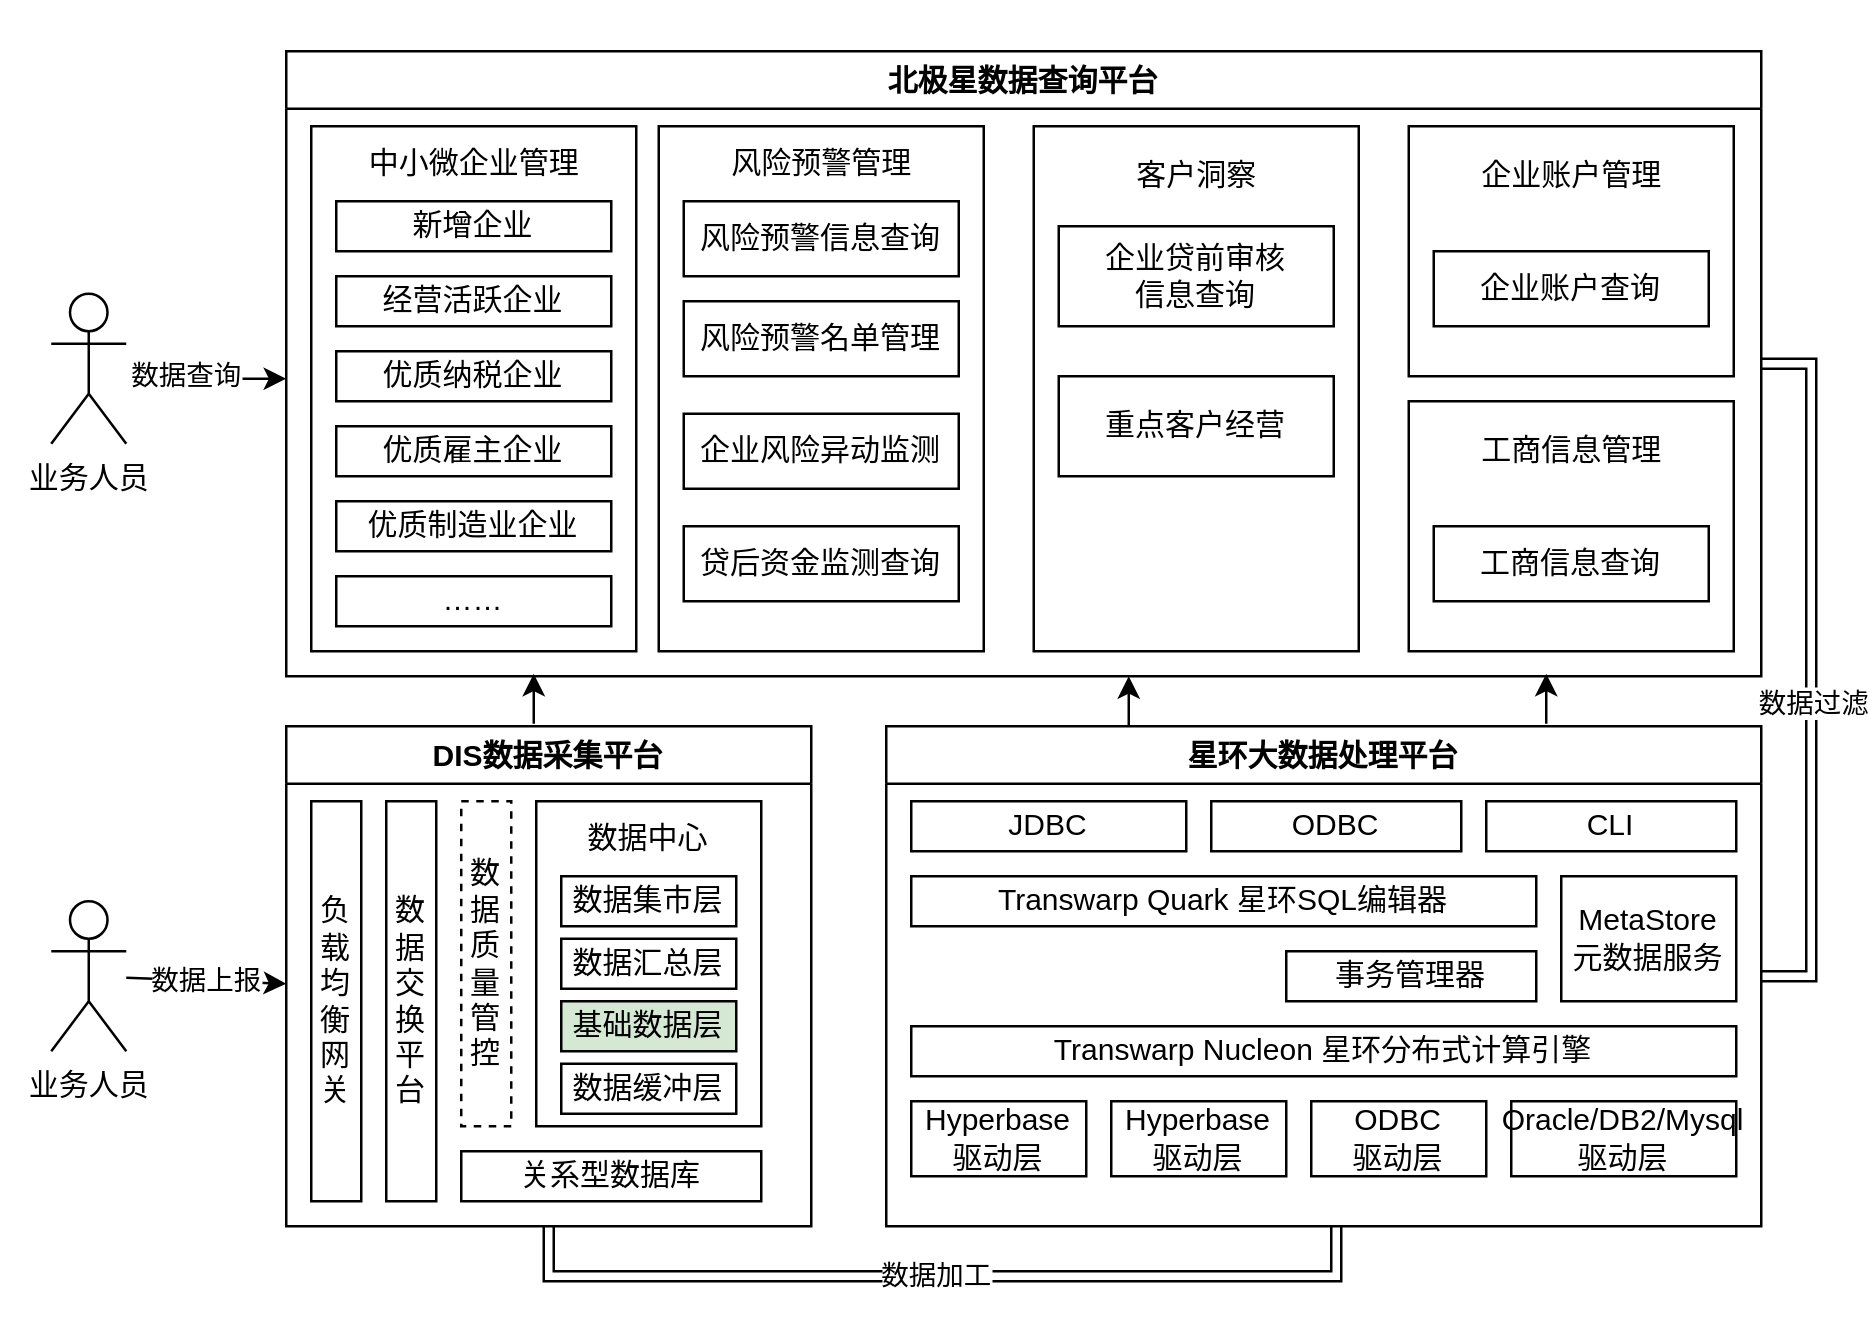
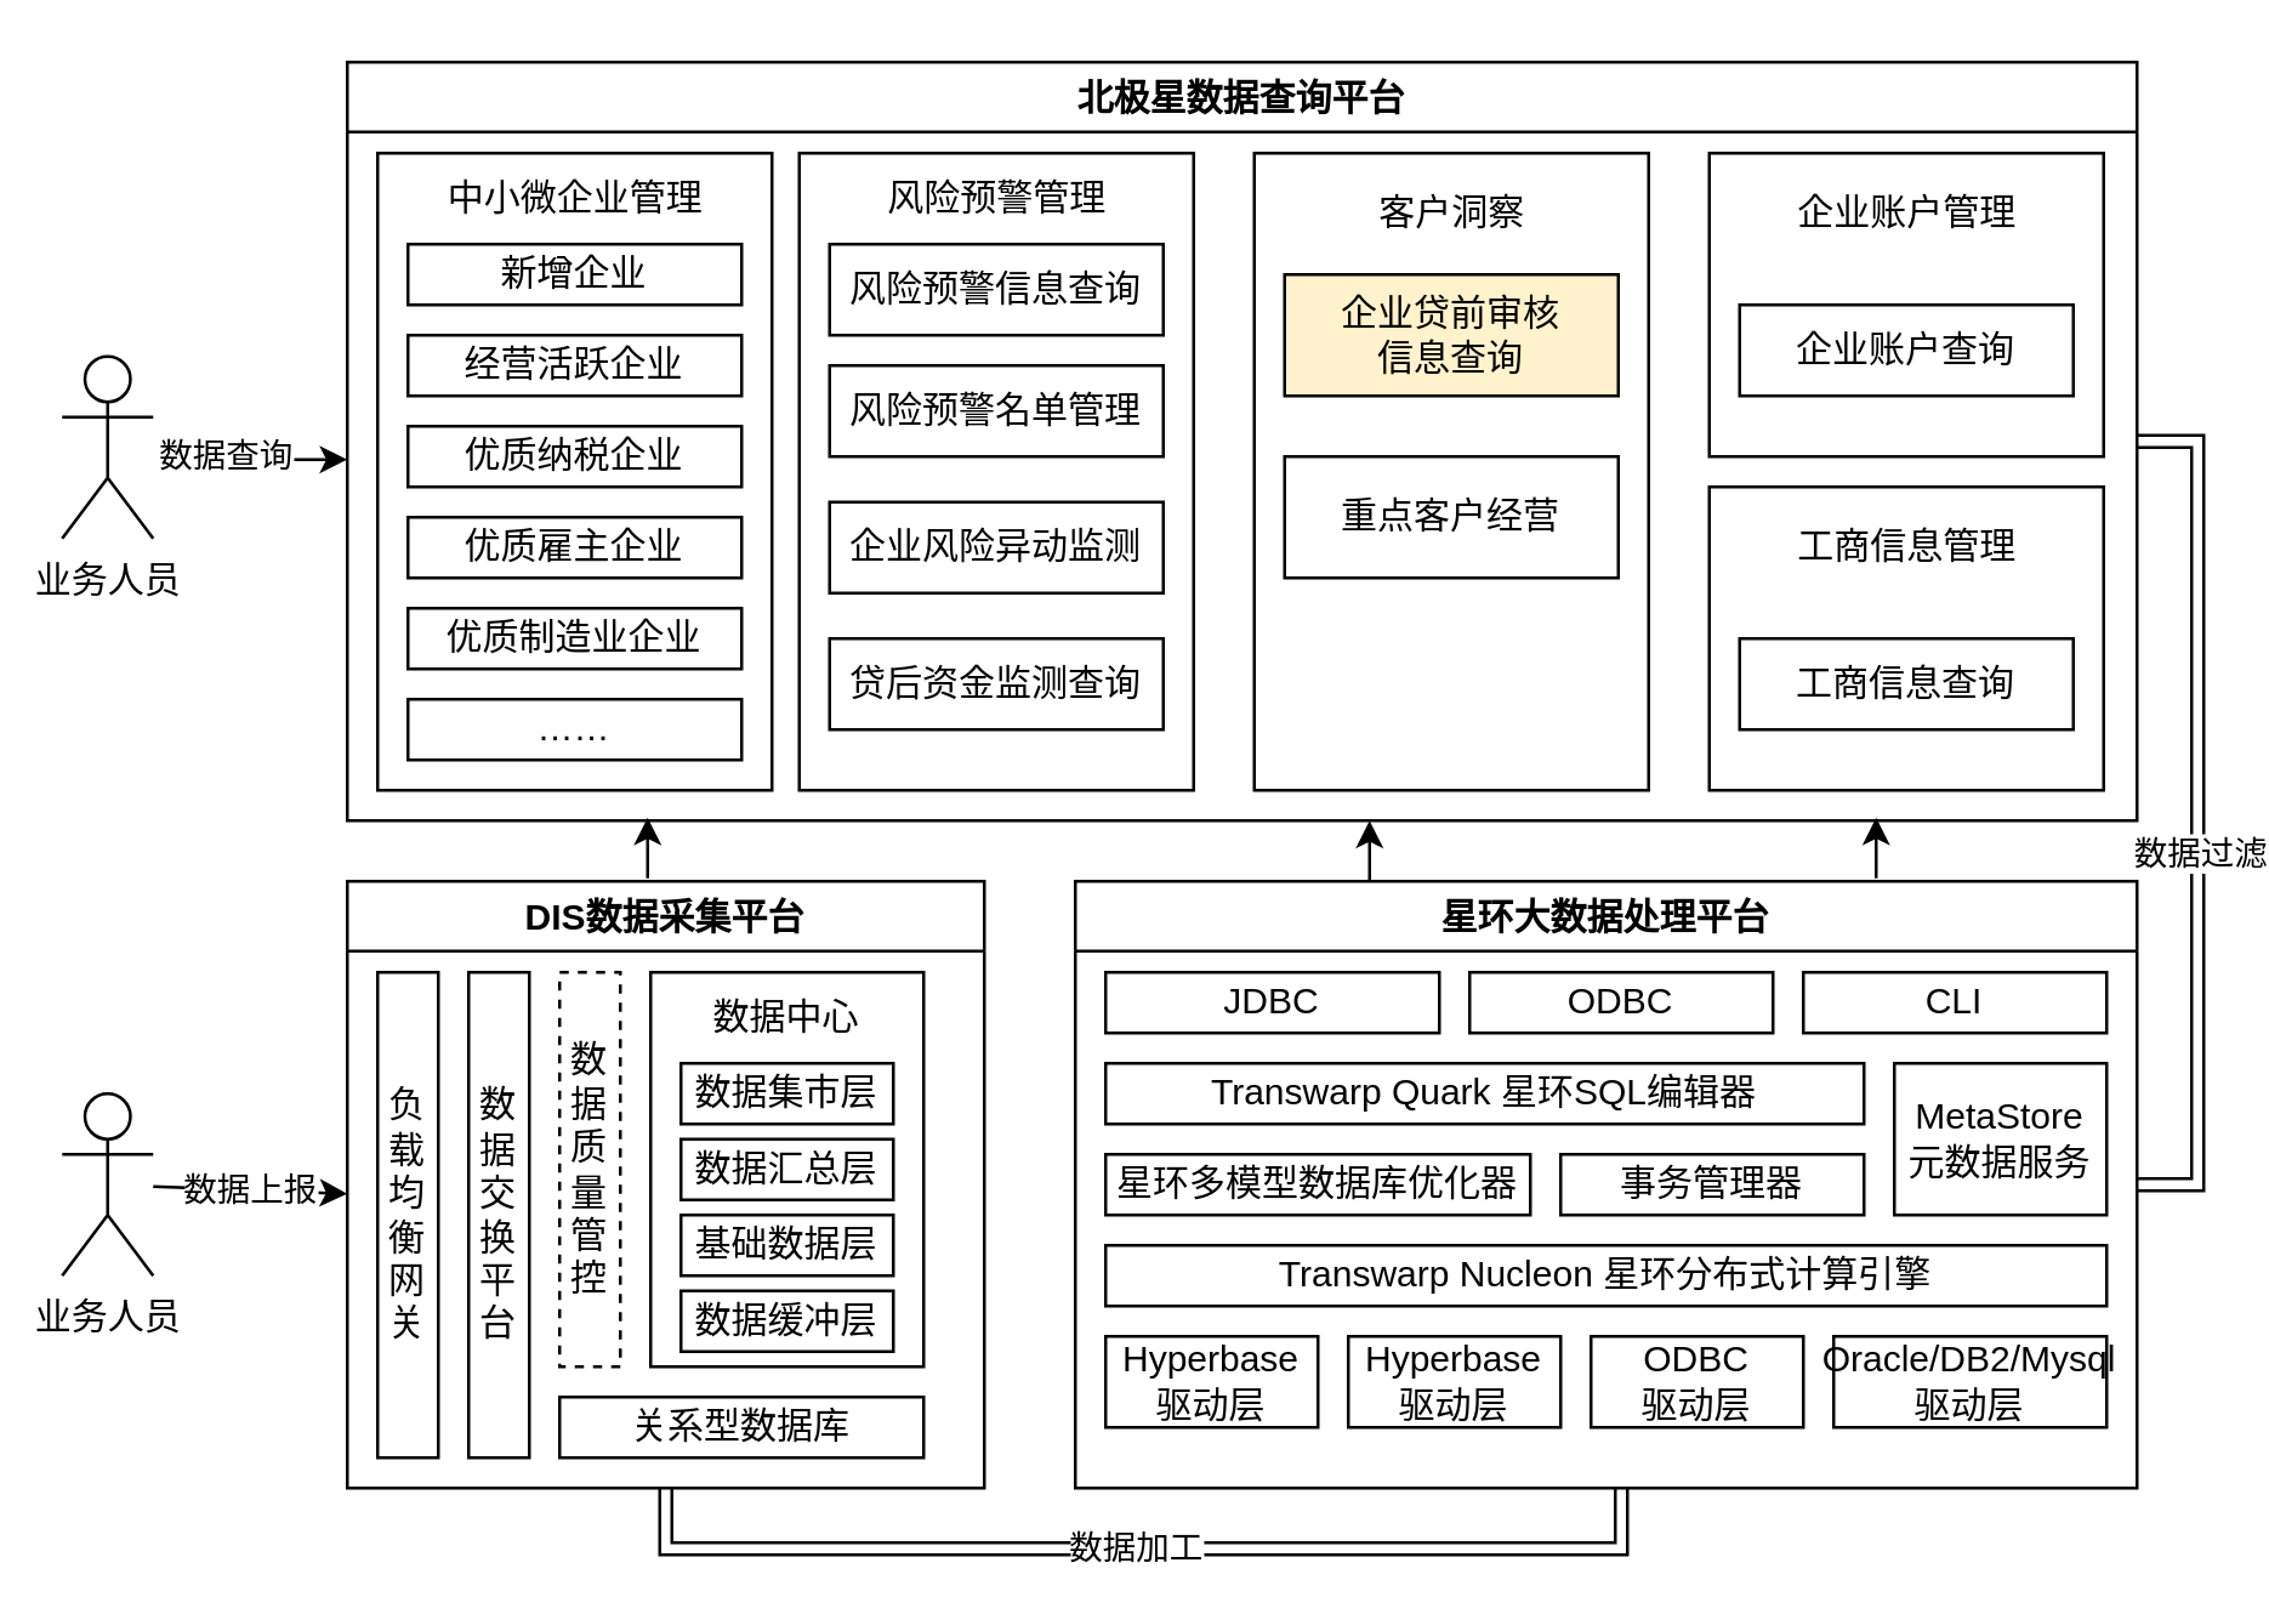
  <mxCell id="0" />
  <mxCell id="1" parent="0" />
  <mxCell id="2" value="星环大数据处理平台" style="swimlane;" vertex="1" parent="1"><mxGeometry x="354" y="290" width="350" height="200" as="geometry" /></mxCell>
  <mxCell id="3" value="JDBC" style="rounded=0;whiteSpace=wrap;html=1;" vertex="1" parent="2"><mxGeometry x="10" y="30" width="110" height="20" as="geometry" /></mxCell>
  <mxCell id="4" value="ODBC" style="rounded=0;whiteSpace=wrap;html=1;" vertex="1" parent="2"><mxGeometry x="130" y="30" width="100" height="20" as="geometry" /></mxCell>
  <mxCell id="5" value="CLI" style="rounded=0;whiteSpace=wrap;html=1;" vertex="1" parent="2"><mxGeometry x="240" y="30" width="100" height="20" as="geometry" /></mxCell>
  <mxCell id="6" value="Transwarp Quark 星环SQL编辑器" style="rounded=0;whiteSpace=wrap;html=1;" vertex="1" parent="2"><mxGeometry x="10" y="60" width="250" height="20" as="geometry" /></mxCell>
  <mxCell id="7" value="MetaStore&lt;br&gt;元数据服务" style="rounded=0;whiteSpace=wrap;html=1;" vertex="1" parent="2"><mxGeometry x="270" y="60" width="70" height="50" as="geometry" /></mxCell>
+ <mxCell id="8" value="星环多模型数据库优化器" style="rounded=0;whiteSpace=wrap;html=1;" vertex="1" parent="2"><mxGeometry x="10" y="90" width="140" height="20" as="geometry" /></mxCell>
  <mxCell id="9" value="事务管理器" style="rounded=0;whiteSpace=wrap;html=1;" vertex="1" parent="2"><mxGeometry x="160" y="90" width="100" height="20" as="geometry" /></mxCell>
  <mxCell id="10" value="Transwarp Nucleon 星环分布式计算引擎" style="rounded=0;whiteSpace=wrap;html=1;" vertex="1" parent="2"><mxGeometry x="10" y="120" width="330" height="20" as="geometry" /></mxCell>
  <mxCell id="11" value="Hyperbase驱动层" style="rounded=0;whiteSpace=wrap;html=1;" vertex="1" parent="2"><mxGeometry x="10" y="150" width="70" height="30" as="geometry" /></mxCell>
  <mxCell id="12" value="Hyperbase&lt;br&gt;驱动层" style="rounded=0;whiteSpace=wrap;html=1;" vertex="1" parent="2"><mxGeometry x="90" y="150" width="70" height="30" as="geometry" /></mxCell>
  <mxCell id="13" value="ODBC&lt;br&gt;驱动层" style="rounded=0;whiteSpace=wrap;html=1;" vertex="1" parent="2"><mxGeometry x="170" y="150" width="70" height="30" as="geometry" /></mxCell>
  <mxCell id="14" value="Oracle/DB2/Mysql&lt;br&gt;驱动层" style="rounded=0;whiteSpace=wrap;html=1;" vertex="1" parent="2"><mxGeometry x="250" y="150" width="90" height="30" as="geometry" /></mxCell>
  <mxCell id="15" value="" style="endArrow=classic;html=1;rounded=0;" edge="1" parent="2"><mxGeometry width="50" height="50" relative="1" as="geometry"><mxPoint x="97" as="sourcePoint" /><mxPoint x="97" y="-20" as="targetPoint" /></mxGeometry></mxCell>
  <mxCell id="16" style="edgeStyle=orthogonalEdgeStyle;rounded=0;orthogonalLoop=1;jettySize=auto;html=1;exitX=0.5;exitY=1;exitDx=0;exitDy=0;shape=link;" edge="1" parent="1" source="18"><mxGeometry relative="1" as="geometry"><mxPoint x="534" y="490" as="targetPoint" /><Array as="points"><mxPoint x="219" y="510" /><mxPoint x="534" y="510" /></Array></mxGeometry></mxCell>
  <mxCell id="17" value="数据加工" style="edgeLabel;html=1;align=center;verticalAlign=middle;resizable=0;points=[];" vertex="1" connectable="0" parent="16"><mxGeometry x="0.144" y="1" relative="1" as="geometry"><mxPoint x="-29" as="offset" /></mxGeometry></mxCell>
  <mxCell id="18" value="DIS数据采集平台" style="swimlane;" vertex="1" parent="1"><mxGeometry x="114" y="290" width="210" height="200" as="geometry"><mxRectangle x="161" y="300" width="130" height="30" as="alternateBounds" /></mxGeometry></mxCell>
  <mxCell id="19" value="" style="rounded=0;whiteSpace=wrap;html=1;" vertex="1" parent="18"><mxGeometry x="100" y="30" width="90" height="130" as="geometry" /></mxCell>
  <mxCell id="20" value="数据集市层" style="rounded=0;whiteSpace=wrap;html=1;" vertex="1" parent="18"><mxGeometry x="110" y="60" width="70" height="20" as="geometry" /></mxCell>
  <mxCell id="21" value="数据中心" style="text;html=1;strokeColor=none;fillColor=none;align=center;verticalAlign=middle;whiteSpace=wrap;rounded=0;" vertex="1" parent="18"><mxGeometry x="115" y="30" width="60" height="30" as="geometry" /></mxCell>
  <mxCell id="22" value="数据汇总层" style="rounded=0;whiteSpace=wrap;html=1;" vertex="1" parent="18"><mxGeometry x="110" y="85" width="70" height="20" as="geometry" /></mxCell>
- <mxCell id="23" value="基础数据层" style="rounded=0;whiteSpace=wrap;html=1;fillColor=#d5e8d4;" vertex="1" parent="18"><mxGeometry x="110" y="110" width="70" height="20" as="geometry" /></mxCell>
+ <mxCell id="23" value="基础数据层" style="rounded=0;whiteSpace=wrap;html=1;" vertex="1" parent="18"><mxGeometry x="110" y="110" width="70" height="20" as="geometry" /></mxCell>
  <mxCell id="24" value="数据缓冲层" style="rounded=0;whiteSpace=wrap;html=1;" vertex="1" parent="18"><mxGeometry x="110" y="135" width="70" height="20" as="geometry" /></mxCell>
  <mxCell id="25" value="数据交换平台" style="rounded=0;whiteSpace=wrap;html=1;" vertex="1" parent="18"><mxGeometry x="40" y="30" width="20" height="160" as="geometry" /></mxCell>
  <mxCell id="26" value="数据质量管控" style="rounded=0;whiteSpace=wrap;html=1;dashed=1;" vertex="1" parent="18"><mxGeometry x="70" y="30" width="20" height="130" as="geometry" /></mxCell>
  <mxCell id="27" value="关系型数据库" style="rounded=0;whiteSpace=wrap;html=1;" vertex="1" parent="18"><mxGeometry x="70" y="170" width="120" height="20" as="geometry" /></mxCell>
  <mxCell id="28" value="负载均衡网关" style="rounded=0;whiteSpace=wrap;html=1;" vertex="1" parent="18"><mxGeometry x="10" y="30" width="20" height="160" as="geometry" /></mxCell>
  <mxCell id="29" style="edgeStyle=orthogonalEdgeStyle;shape=link;rounded=0;orthogonalLoop=1;jettySize=auto;html=1;exitX=1;exitY=0.5;exitDx=0;exitDy=0;entryX=1;entryY=0.5;entryDx=0;entryDy=0;" edge="1" parent="1" source="31" target="2"><mxGeometry relative="1" as="geometry" /></mxCell>
  <mxCell id="30" value="数据过滤" style="edgeLabel;html=1;align=center;verticalAlign=middle;resizable=0;points=[];" vertex="1" connectable="0" parent="29"><mxGeometry x="-0.2" relative="1" as="geometry"><mxPoint y="41" as="offset" /></mxGeometry></mxCell>
  <mxCell id="31" value="北极星数据查询平台" style="swimlane;" vertex="1" parent="1"><mxGeometry x="114" y="20" width="590" height="250" as="geometry" /></mxCell>
  <mxCell id="32" value="" style="rounded=0;whiteSpace=wrap;html=1;" vertex="1" parent="31"><mxGeometry x="10" y="30" width="130" height="210" as="geometry" /></mxCell>
  <mxCell id="33" value="中小微企业管理" style="text;html=1;strokeColor=none;fillColor=none;align=center;verticalAlign=middle;whiteSpace=wrap;rounded=0;" vertex="1" parent="31"><mxGeometry x="27.5" y="30" width="95" height="30" as="geometry" /></mxCell>
  <mxCell id="34" value="新增企业" style="rounded=0;whiteSpace=wrap;html=1;" vertex="1" parent="31"><mxGeometry x="20" y="60" width="110" height="20" as="geometry" /></mxCell>
  <mxCell id="35" value="经营活跃企业" style="rounded=0;whiteSpace=wrap;html=1;" vertex="1" parent="31"><mxGeometry x="20" y="90" width="110" height="20" as="geometry" /></mxCell>
  <mxCell id="36" value="优质纳税企业" style="rounded=0;whiteSpace=wrap;html=1;" vertex="1" parent="31"><mxGeometry x="20" y="120" width="110" height="20" as="geometry" /></mxCell>
  <mxCell id="37" value="优质雇主企业" style="rounded=0;whiteSpace=wrap;html=1;" vertex="1" parent="31"><mxGeometry x="20" y="150" width="110" height="20" as="geometry" /></mxCell>
  <mxCell id="38" value="优质制造业企业" style="rounded=0;whiteSpace=wrap;html=1;" vertex="1" parent="31"><mxGeometry x="20" y="180" width="110" height="20" as="geometry" /></mxCell>
  <mxCell id="39" value="……" style="rounded=0;whiteSpace=wrap;html=1;" vertex="1" parent="31"><mxGeometry x="20" y="210" width="110" height="20" as="geometry" /></mxCell>
  <mxCell id="40" value="风险预警管理" style="text;html=1;strokeColor=none;fillColor=none;align=center;verticalAlign=middle;whiteSpace=wrap;rounded=0;" vertex="1" parent="31"><mxGeometry x="176.5" y="30" width="95" height="30" as="geometry" /></mxCell>
  <mxCell id="41" value="新增企业" style="rounded=0;whiteSpace=wrap;html=1;" vertex="1" parent="31"><mxGeometry x="169" y="60" width="110" height="20" as="geometry" /></mxCell>
  <mxCell id="42" value="经营活跃企业" style="rounded=0;whiteSpace=wrap;html=1;" vertex="1" parent="31"><mxGeometry x="169" y="90" width="110" height="20" as="geometry" /></mxCell>
  <mxCell id="43" value="优质纳税企业" style="rounded=0;whiteSpace=wrap;html=1;" vertex="1" parent="31"><mxGeometry x="169" y="120" width="110" height="20" as="geometry" /></mxCell>
  <mxCell id="44" value="优质雇主企业" style="rounded=0;whiteSpace=wrap;html=1;" vertex="1" parent="31"><mxGeometry x="169" y="150" width="110" height="20" as="geometry" /></mxCell>
  <mxCell id="45" value="" style="rounded=0;whiteSpace=wrap;html=1;" vertex="1" parent="31"><mxGeometry x="149" y="30" width="130" height="210" as="geometry" /></mxCell>
  <mxCell id="46" value="风险预警管理" style="text;html=1;strokeColor=none;fillColor=none;align=center;verticalAlign=middle;whiteSpace=wrap;rounded=0;" vertex="1" parent="31"><mxGeometry x="166.5" y="30" width="95" height="30" as="geometry" /></mxCell>
  <mxCell id="47" value="风险预警信息查询" style="rounded=0;whiteSpace=wrap;html=1;" vertex="1" parent="31"><mxGeometry x="159" y="60" width="110" height="30" as="geometry" /></mxCell>
  <mxCell id="48" value="风险预警名单管理" style="rounded=0;whiteSpace=wrap;html=1;" vertex="1" parent="31"><mxGeometry x="159" y="100" width="110" height="30" as="geometry" /></mxCell>
  <mxCell id="49" value="企业风险异动监测" style="rounded=0;whiteSpace=wrap;html=1;" vertex="1" parent="31"><mxGeometry x="159" y="145" width="110" height="30" as="geometry" /></mxCell>
  <mxCell id="50" value="贷后资金监测查询" style="rounded=0;whiteSpace=wrap;html=1;" vertex="1" parent="31"><mxGeometry x="159" y="190" width="110" height="30" as="geometry" /></mxCell>
  <mxCell id="51" value="" style="rounded=0;whiteSpace=wrap;html=1;" vertex="1" parent="31"><mxGeometry x="299" y="30" width="130" height="210" as="geometry" /></mxCell>
  <mxCell id="52" value="客户洞察" style="text;html=1;strokeColor=none;fillColor=none;align=center;verticalAlign=middle;whiteSpace=wrap;rounded=0;" vertex="1" parent="31"><mxGeometry x="316.5" y="35" width="95" height="30" as="geometry" /></mxCell>
- <mxCell id="53" value="企业贷前审核&lt;br&gt;信息查询" style="rounded=0;whiteSpace=wrap;html=1;" vertex="1" parent="31"><mxGeometry x="309" y="70" width="110" height="40" as="geometry" /></mxCell>
+ <mxCell id="53" value="企业贷前审核&lt;br&gt;信息查询" style="rounded=0;whiteSpace=wrap;html=1;fillColor=#fff2cc;" vertex="1" parent="31"><mxGeometry x="309" y="70" width="110" height="40" as="geometry" /></mxCell>
  <mxCell id="54" value="重点客户经营" style="rounded=0;whiteSpace=wrap;html=1;" vertex="1" parent="31"><mxGeometry x="309" y="130" width="110" height="40" as="geometry" /></mxCell>
  <mxCell id="55" value="" style="rounded=0;whiteSpace=wrap;html=1;" vertex="1" parent="31"><mxGeometry x="449" y="30" width="130" height="100" as="geometry" /></mxCell>
  <mxCell id="56" value="企业账户管理" style="text;html=1;strokeColor=none;fillColor=none;align=center;verticalAlign=middle;whiteSpace=wrap;rounded=0;" vertex="1" parent="31"><mxGeometry x="466.5" y="35" width="95" height="30" as="geometry" /></mxCell>
  <mxCell id="57" value="企业账户查询" style="rounded=0;whiteSpace=wrap;html=1;" vertex="1" parent="31"><mxGeometry x="459" y="80" width="110" height="30" as="geometry" /></mxCell>
  <mxCell id="58" value="" style="rounded=0;whiteSpace=wrap;html=1;" vertex="1" parent="31"><mxGeometry x="449" y="140" width="130" height="100" as="geometry" /></mxCell>
  <mxCell id="59" value="工商信息管理" style="text;html=1;strokeColor=none;fillColor=none;align=center;verticalAlign=middle;whiteSpace=wrap;rounded=0;" vertex="1" parent="31"><mxGeometry x="466.5" y="145" width="95" height="30" as="geometry" /></mxCell>
  <mxCell id="60" value="工商信息查询" style="rounded=0;whiteSpace=wrap;html=1;" vertex="1" parent="31"><mxGeometry x="459" y="190" width="110" height="30" as="geometry" /></mxCell>
  <mxCell id="61" value="业务人员" style="shape=umlActor;verticalLabelPosition=bottom;verticalAlign=top;html=1;outlineConnect=0;" vertex="1" parent="1"><mxGeometry x="20" y="360" width="30" height="60" as="geometry" /></mxCell>
  <mxCell id="62" value="数据上报" style="endArrow=classic;html=1;rounded=0;" edge="1" parent="1" source="61"><mxGeometry width="50" height="50" relative="1" as="geometry"><mxPoint x="63" y="393" as="sourcePoint" /><mxPoint x="114" y="393" as="targetPoint" /></mxGeometry></mxCell>
  <mxCell id="63" value="" style="endArrow=classic;html=1;rounded=0;targetPerimeterSpacing=2;" edge="1" parent="1"><mxGeometry width="50" height="50" relative="1" as="geometry"><mxPoint x="213" y="289" as="sourcePoint" /><mxPoint x="213" y="269" as="targetPoint" /></mxGeometry></mxCell>
  <mxCell id="64" value="" style="endArrow=classic;html=1;rounded=0;" edge="1" parent="1"><mxGeometry width="50" height="50" relative="1" as="geometry"><mxPoint x="618" y="289" as="sourcePoint" /><mxPoint x="618" y="269" as="targetPoint" /></mxGeometry></mxCell>
  <mxCell id="65" value="业务人员" style="shape=umlActor;verticalLabelPosition=bottom;verticalAlign=top;html=1;outlineConnect=0;" vertex="1" parent="1"><mxGeometry x="20" y="117" width="30" height="60" as="geometry" /></mxCell>
  <mxCell id="66" value="" style="endArrow=classic;html=1;rounded=0;" edge="1" parent="1"><mxGeometry width="50" height="50" relative="1" as="geometry"><mxPoint x="53" y="151" as="sourcePoint" /><mxPoint x="114" y="151" as="targetPoint" /></mxGeometry></mxCell>
  <mxCell id="67" value="数据查询" style="edgeLabel;html=1;align=center;verticalAlign=middle;resizable=0;points=[];" vertex="1" connectable="0" parent="66"><mxGeometry x="-0.451" y="4" relative="1" as="geometry"><mxPoint x="3" y="2" as="offset" /></mxGeometry></mxCell>
